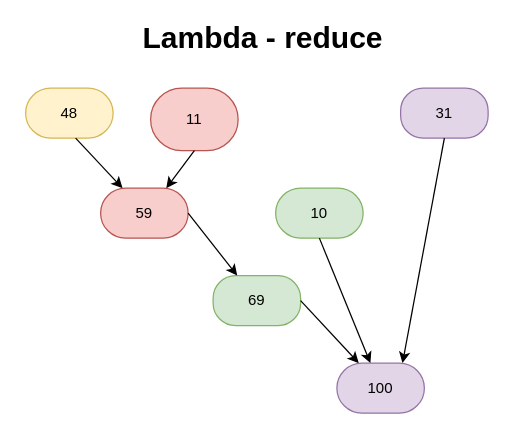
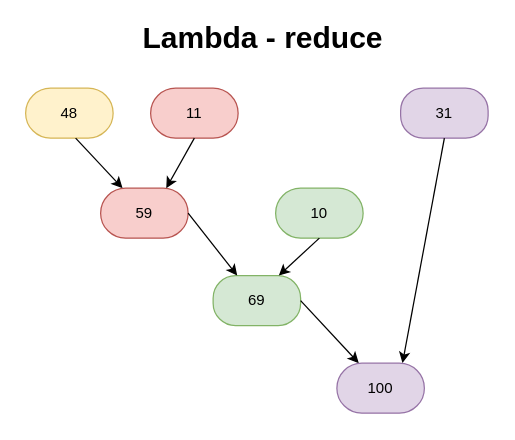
  <mxCell id="0" />
  <mxCell id="1" parent="0" />
  <mxCell id="2" value="48" style="rounded=1;whiteSpace=wrap;html=1;arcSize=50;fillColor=#fff2cc;strokeColor=#d6b656;" vertex="1" parent="1"><mxGeometry x="20" y="70" width="70" height="40" as="geometry" /></mxCell>
- <mxCell id="3" value="11" style="rounded=1;whiteSpace=wrap;html=1;arcSize=50;fillColor=#f8cecc;strokeColor=#b85450;" vertex="1" parent="1"><mxGeometry x="120" y="70" width="70" height="50" as="geometry" /></mxCell>
+ <mxCell id="3" value="11" style="rounded=1;whiteSpace=wrap;html=1;arcSize=50;fillColor=#f8cecc;strokeColor=#b85450;" vertex="1" parent="1"><mxGeometry x="120" y="70" width="70" height="40" as="geometry" /></mxCell>
  <mxCell id="4" value="10" style="rounded=1;whiteSpace=wrap;html=1;arcSize=50;fillColor=#d5e8d4;strokeColor=#82b366;" vertex="1" parent="1"><mxGeometry x="220" y="150" width="70" height="40" as="geometry" /></mxCell>
  <mxCell id="5" value="31" style="rounded=1;whiteSpace=wrap;html=1;arcSize=45;fillColor=#e1d5e7;strokeColor=#9673a6;" vertex="1" parent="1"><mxGeometry x="320" y="70" width="70" height="40" as="geometry" /></mxCell>
  <mxCell id="6" value="59" style="rounded=1;whiteSpace=wrap;html=1;arcSize=50;fillColor=#f8cecc;strokeColor=#b85450;" vertex="1" parent="1"><mxGeometry x="80" y="150" width="70" height="40" as="geometry" /></mxCell>
  <mxCell id="7" value="69" style="rounded=1;whiteSpace=wrap;html=1;arcSize=45;fillColor=#d5e8d4;strokeColor=#82b366;" vertex="1" parent="1"><mxGeometry x="170" y="220" width="70" height="40" as="geometry" /></mxCell>
  <mxCell id="8" value="100" style="rounded=1;whiteSpace=wrap;html=1;arcSize=50;fillColor=#e1d5e7;strokeColor=#9673a6;" vertex="1" parent="1"><mxGeometry x="269" y="290" width="70" height="40" as="geometry" /></mxCell>
  <mxCell id="9" value="" style="endArrow=classic;html=1;entryX=0.25;entryY=0;entryDx=0;entryDy=0;" edge="1" parent="1" target="6"><mxGeometry width="50" height="50" relative="1" as="geometry"><mxPoint x="60" y="110" as="sourcePoint" /><mxPoint x="100" y="160" as="targetPoint" /></mxGeometry></mxCell>
  <mxCell id="10" value="" style="endArrow=classic;html=1;exitX=0.5;exitY=1;exitDx=0;exitDy=0;entryX=0.75;entryY=0;entryDx=0;entryDy=0;" edge="1" parent="1" source="3" target="6"><mxGeometry width="50" height="50" relative="1" as="geometry"><mxPoint x="280" y="330" as="sourcePoint" /><mxPoint x="330" y="280" as="targetPoint" /></mxGeometry></mxCell>
  <mxCell id="11" value="" style="endArrow=classic;html=1;exitX=1;exitY=0.5;exitDx=0;exitDy=0;" edge="1" parent="1" source="6" target="7"><mxGeometry width="50" height="50" relative="1" as="geometry"><mxPoint x="280" y="330" as="sourcePoint" /><mxPoint x="330" y="280" as="targetPoint" /></mxGeometry></mxCell>
- <mxCell id="12" value="" style="endArrow=classic;html=1;exitX=0.5;exitY=1;exitDx=0;exitDy=0;" edge="1" parent="1" source="4" target="8"><mxGeometry width="50" height="50" relative="1" as="geometry"><mxPoint x="280" y="330" as="sourcePoint" /><mxPoint x="330" y="280" as="targetPoint" /></mxGeometry></mxCell>
+ <mxCell id="12" value="" style="endArrow=classic;html=1;exitX=0.5;exitY=1;exitDx=0;exitDy=0;entryX=0.75;entryY=0;entryDx=0;entryDy=0;" edge="1" parent="1" source="4" target="7"><mxGeometry width="50" height="50" relative="1" as="geometry"><mxPoint x="280" y="330" as="sourcePoint" /><mxPoint x="330" y="280" as="targetPoint" /></mxGeometry></mxCell>
  <mxCell id="13" value="" style="endArrow=classic;html=1;exitX=1;exitY=0.5;exitDx=0;exitDy=0;entryX=0.25;entryY=0;entryDx=0;entryDy=0;" edge="1" parent="1" source="7" target="8"><mxGeometry width="50" height="50" relative="1" as="geometry"><mxPoint x="280" y="330" as="sourcePoint" /><mxPoint x="330" y="280" as="targetPoint" /></mxGeometry></mxCell>
  <mxCell id="14" value="" style="endArrow=classic;html=1;exitX=0.5;exitY=1;exitDx=0;exitDy=0;entryX=0.75;entryY=0;entryDx=0;entryDy=0;" edge="1" parent="1" source="5" target="8"><mxGeometry width="50" height="50" relative="1" as="geometry"><mxPoint x="280" y="330" as="sourcePoint" /><mxPoint x="330" y="280" as="targetPoint" /></mxGeometry></mxCell>
  <mxCell id="15" value="Lambda - reduce" style="text;html=1;strokeColor=none;fillColor=none;align=center;verticalAlign=middle;whiteSpace=wrap;rounded=0;fontSize=24;fontStyle=1" vertex="1" parent="1"><mxGeometry x="90" y="20" width="240" height="20" as="geometry" /></mxCell>
